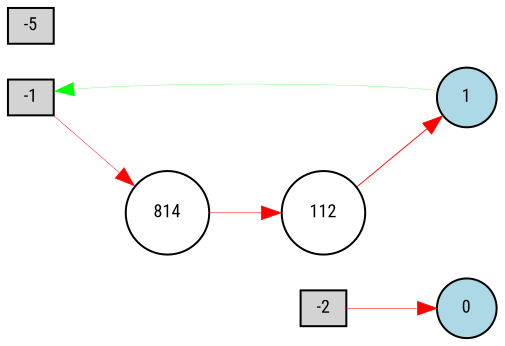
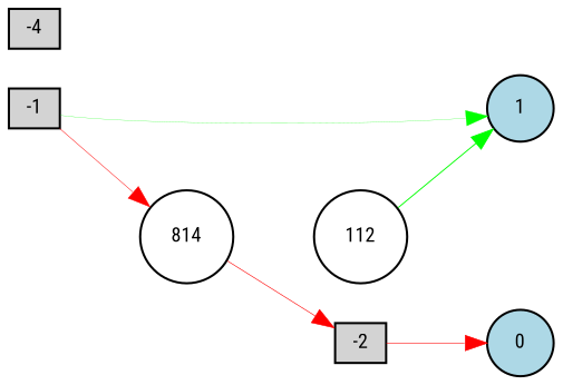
  digraph {
    fontname="Roboto Condensed"
    rankdir=LR
    node [fillcolor=lightgray fontname="Roboto Condensed" fontsize=9 shape=circle style=filled]
    edge [color=red fontname="Roboto Condensed" style=solid]
    -1 [height=0.2 shape=box width=0.2]
    1 [fillcolor=lightblue height=0.2 width=0.2]
    814 [fillcolor=white height=0.2 width=0.2]
    0 [fillcolor=lightblue height=0.2 width=0.2]
    112 [fillcolor=white height=0.2 width=0.2]
    -2 [height=0.2 shape=box width=0.2]
-   -4 [height=0.2 shape=box width=0.2 label=-5]
-   1 -> -1 [color=green penwidth=0.11576323537537753]
+   -4 [height=0.2 shape=box width=0.2]
+   -1 -> 1 [color=green penwidth=0.11576323537537753]
    -1 -> 814 [penwidth=0.22938228901328556]
-   814 -> 112 [penwidth=0.2877594254807831]
-   112 -> 1 [penwidth=0.4470283960161301]
+   814 -> -2 [penwidth=0.2877594254807831]
+   112 -> 1 [color=green penwidth=0.4470283960161301]
    -2 -> 0 [penwidth=0.2747810497643301]
  }
